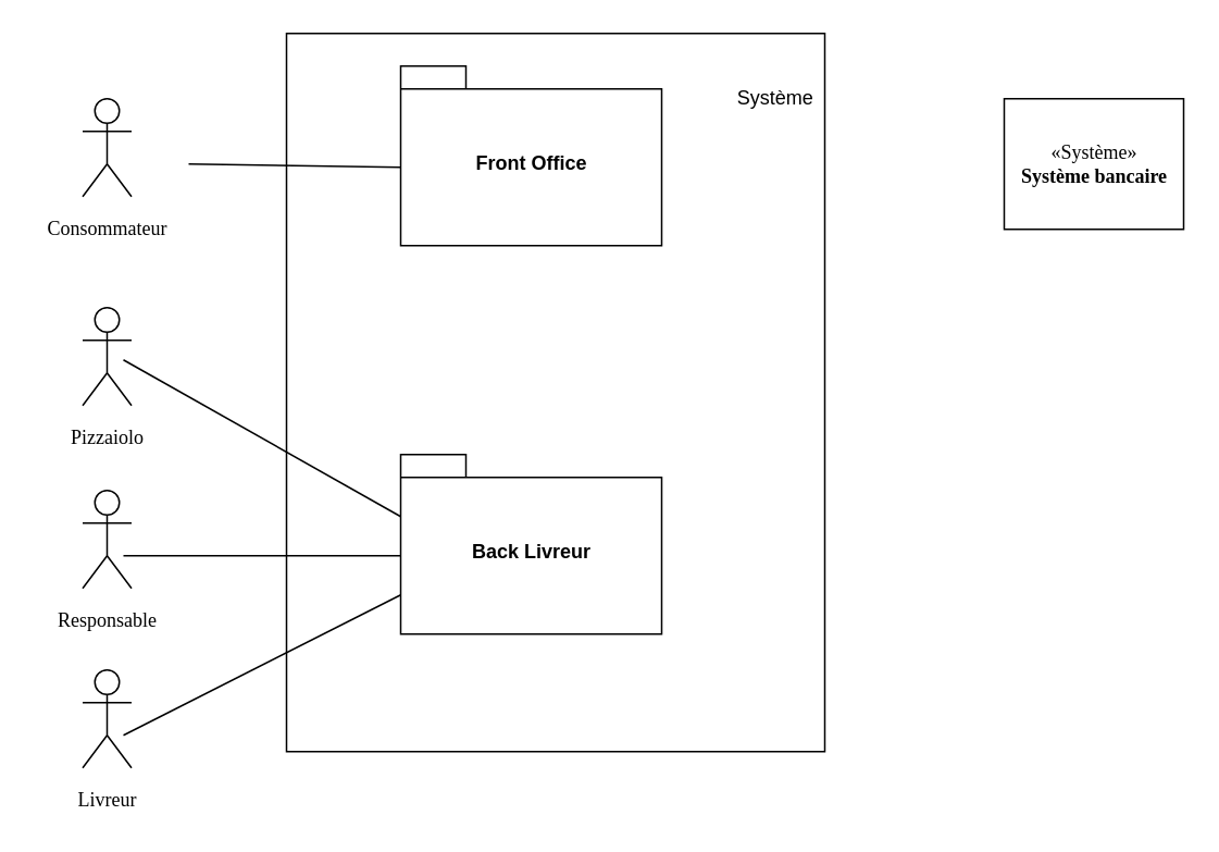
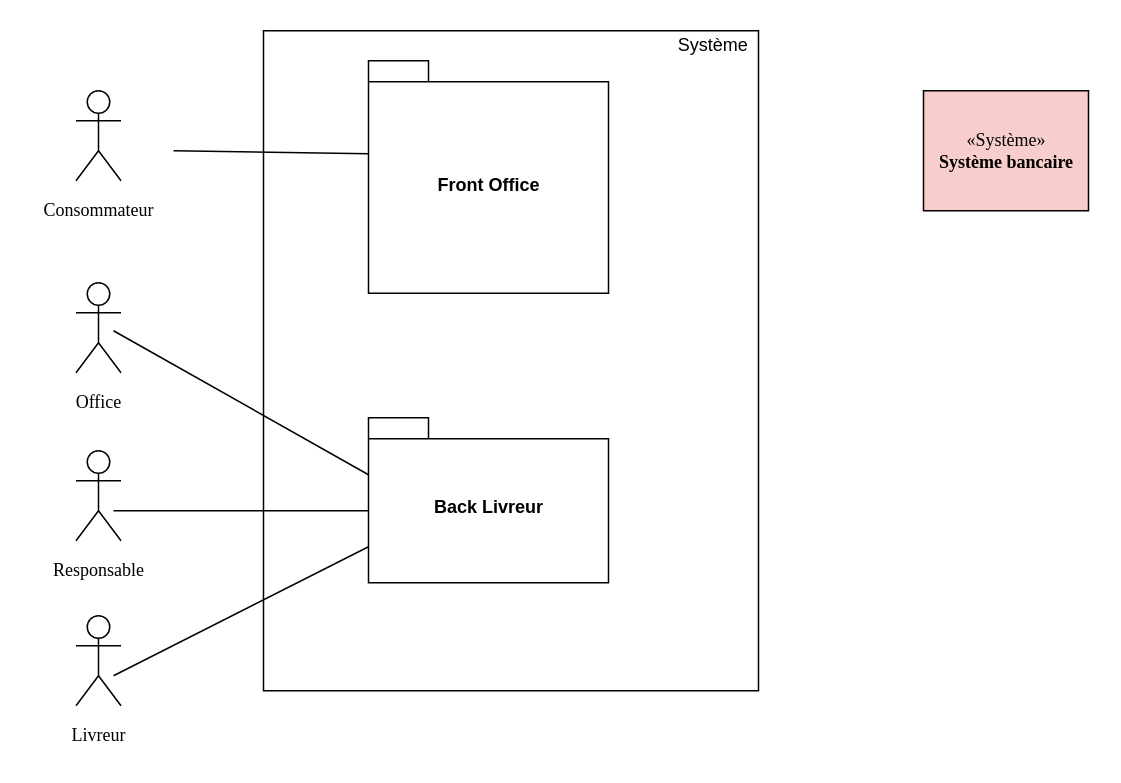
  <mxCell id="0" />
  <mxCell id="1" parent="0" />
  <mxCell id="2" value="" style="group" parent="1" vertex="1" connectable="0"><mxGeometry x="45" y="60" width="65" height="90" as="geometry" /></mxCell>
  <mxCell id="3" value="Actor" style="shape=umlActor;verticalLabelPosition=bottom;labelBackgroundColor=#ffffff;verticalAlign=top;html=1;noLabel=1;fontColor=none;" parent="2" vertex="1"><mxGeometry x="5" width="30" height="60" as="geometry" /></mxCell>
  <mxCell id="4" value="Consommateur" style="text;html=1;align=center;verticalAlign=middle;resizable=0;points=[];autosize=1;fontFamily=Times New Roman;fontColor=none;" parent="2" vertex="1"><mxGeometry x="-25" y="70" width="90" height="20" as="geometry" /></mxCell>
- <mxCell id="5" value="«Système»&lt;br&gt;&lt;b&gt;Système bancaire&lt;br&gt;&lt;/b&gt;" style="html=1;labelBackgroundColor=none;fontFamily=Times New Roman;fontColor=none;" parent="1" vertex="1"><mxGeometry x="615" y="60" width="110" height="80" as="geometry" /></mxCell>
+ <mxCell id="5" value="«Système»&lt;br&gt;&lt;b&gt;Système bancaire&lt;br&gt;&lt;/b&gt;" style="html=1;labelBackgroundColor=none;fontFamily=Times New Roman;fontColor=none;fillColor=#f8cecc;" parent="1" vertex="1"><mxGeometry x="615" y="60" width="110" height="80" as="geometry" /></mxCell>
  <mxCell id="6" value="" style="rounded=0;whiteSpace=wrap;html=1;" parent="1" vertex="1"><mxGeometry x="175" y="20" width="330" height="440" as="geometry" /></mxCell>
- <mxCell id="7" value="Système" style="text;html=1;strokeColor=none;fillColor=none;align=center;verticalAlign=middle;whiteSpace=wrap;rounded=0;" parent="1" vertex="1"><mxGeometry x="455" y="50" width="40" height="20" as="geometry" /></mxCell>
+ <mxCell id="7" value="Système" style="text;html=1;strokeColor=none;fillColor=none;align=center;verticalAlign=middle;whiteSpace=wrap;rounded=0;" parent="1" vertex="1"><mxGeometry x="455" y="20" width="40" height="20" as="geometry" /></mxCell>
  <mxCell id="8" value="Back Livreur" style="shape=folder;fontStyle=1;spacingTop=10;tabWidth=40;tabHeight=14;tabPosition=left;html=1;" parent="1" vertex="1"><mxGeometry x="245" y="278" width="160" height="110" as="geometry" /></mxCell>
- <mxCell id="9" value="Front Office" style="shape=folder;fontStyle=1;spacingTop=10;tabWidth=40;tabHeight=14;tabPosition=left;html=1;" parent="1" vertex="1"><mxGeometry x="245" y="40" width="160" height="110" as="geometry" /></mxCell>
+ <mxCell id="9" value="Front Office" style="shape=folder;fontStyle=1;spacingTop=10;tabWidth=40;tabHeight=14;tabPosition=left;html=1;" parent="1" vertex="1"><mxGeometry x="245" y="40" width="160" height="155" as="geometry" /></mxCell>
  <mxCell id="10" value="" style="endArrow=none;html=1;entryX=0;entryY=0;entryDx=0;entryDy=62;entryPerimeter=0;" parent="1" target="9" edge="1"><mxGeometry width="50" height="50" relative="1" as="geometry"><mxPoint x="115" y="100" as="sourcePoint" /><mxPoint x="565" y="130" as="targetPoint" /></mxGeometry></mxCell>
  <mxCell id="11" value="" style="endArrow=none;html=1;entryX=0;entryY=0;entryDx=0;entryDy=38;entryPerimeter=0;" parent="1" target="8" edge="1"><mxGeometry width="50" height="50" relative="1" as="geometry"><mxPoint x="75" y="220" as="sourcePoint" /><mxPoint x="565" y="130" as="targetPoint" /></mxGeometry></mxCell>
  <mxCell id="12" value="" style="endArrow=none;html=1;entryX=0;entryY=0;entryDx=0;entryDy=62;entryPerimeter=0;" parent="1" target="8" edge="1"><mxGeometry width="50" height="50" relative="1" as="geometry"><mxPoint x="75" y="340" as="sourcePoint" /><mxPoint x="565" y="130" as="targetPoint" /></mxGeometry></mxCell>
  <mxCell id="13" value="" style="group" parent="1" vertex="1" connectable="0"><mxGeometry x="45" y="300" width="60" height="90" as="geometry" /></mxCell>
  <mxCell id="14" value="Actor" style="shape=umlActor;verticalLabelPosition=bottom;labelBackgroundColor=#ffffff;verticalAlign=top;html=1;noLabel=1;fontColor=none;" parent="13" vertex="1"><mxGeometry x="5" width="30" height="60" as="geometry" /></mxCell>
  <mxCell id="15" value="Responsable" style="text;html=1;align=center;verticalAlign=middle;resizable=0;points=[];autosize=1;fontFamily=Times New Roman;fontColor=none;" parent="13" vertex="1"><mxGeometry x="-20" y="70" width="80" height="20" as="geometry" /></mxCell>
  <mxCell id="16" value="" style="group" parent="1" vertex="1" connectable="0"><mxGeometry x="45" y="188" width="50" height="90" as="geometry" /></mxCell>
  <mxCell id="17" value="Actor" style="shape=umlActor;verticalLabelPosition=bottom;labelBackgroundColor=#ffffff;verticalAlign=top;html=1;noLabel=1;fontColor=none;" parent="16" vertex="1"><mxGeometry x="5" width="30" height="60" as="geometry" /></mxCell>
- <mxCell id="18" value="Pizzaiolo" style="text;html=1;align=center;verticalAlign=middle;resizable=0;points=[];autosize=1;fontFamily=Times New Roman;fontColor=none;" parent="16" vertex="1"><mxGeometry x="-10" y="70" width="60" height="20" as="geometry" /></mxCell>
+ <mxCell id="18" value="Office" style="text;html=1;align=center;verticalAlign=middle;resizable=0;points=[];autosize=1;fontFamily=Times New Roman;fontColor=none;" parent="16" vertex="1"><mxGeometry x="-10" y="70" width="60" height="20" as="geometry" /></mxCell>
  <mxCell id="19" value="" style="group" parent="1" vertex="1" connectable="0"><mxGeometry x="45" y="410" width="60" height="90" as="geometry" /></mxCell>
  <mxCell id="20" value="Actor" style="shape=umlActor;verticalLabelPosition=bottom;labelBackgroundColor=#ffffff;verticalAlign=top;html=1;noLabel=1;fontColor=none;" parent="19" vertex="1"><mxGeometry x="5" width="30" height="60" as="geometry" /></mxCell>
  <mxCell id="21" value="Livreur" style="text;html=1;align=center;verticalAlign=middle;resizable=0;points=[];autosize=1;fontFamily=Times New Roman;fontColor=none;" parent="19" vertex="1"><mxGeometry x="-5" y="70" width="50" height="20" as="geometry" /></mxCell>
  <mxCell id="22" value="" style="endArrow=none;html=1;entryX=0;entryY=0;entryDx=0;entryDy=86;entryPerimeter=0;" parent="1" target="8" edge="1"><mxGeometry width="50" height="50" relative="1" as="geometry"><mxPoint x="75" y="450" as="sourcePoint" /><mxPoint x="255" y="396" as="targetPoint" /></mxGeometry></mxCell>
